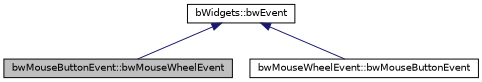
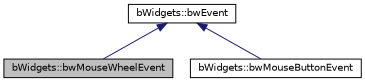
  digraph {
    node [color=black fillcolor=white fontname=Helvetica fontsize=10 shape=record style=filled]
    edge [color=midnightblue dir=back fontname=Helvetica fontsize=10 labelfontname=Helvetica labelfontsize=10 style=solid]
-   n1 [fillcolor=grey75 fontcolor=black height=0.2 label="bwMouseButtonEvent::bwMouseWheelEvent" width=0.4]
-   n2 [height=0.2 label="bwMouseWheelEvent::bwMouseButtonEvent" width=0.4]
+   n1 [fillcolor=grey75 fontcolor=black height=0.2 label="bWidgets::bwMouseWheelEvent" width=0.4]
+   n2 [height=0.2 label="bWidgets::bwMouseButtonEvent" width=0.4]
    n3 [height=0.2 label="bWidgets::bwEvent" width=0.4]
    n3 -> n1
    n3 -> n2
  }
